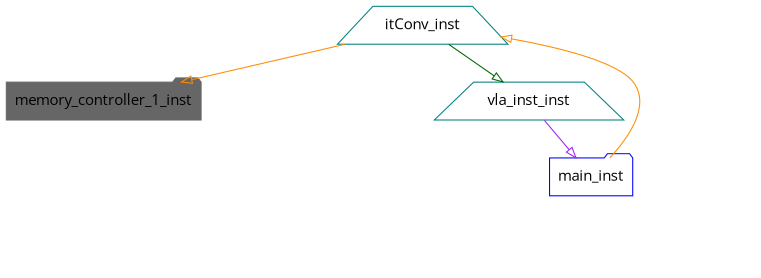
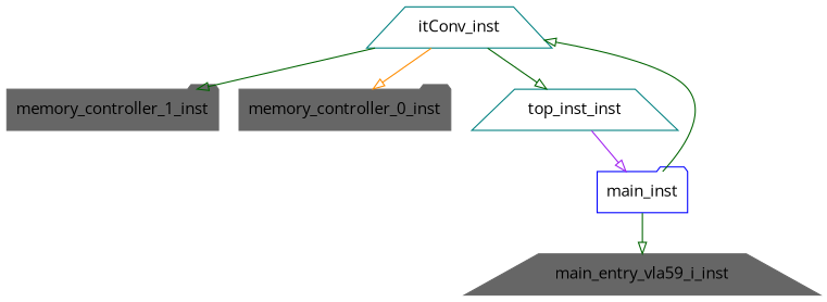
  digraph {
    fontname="Open Sans"
    node [color=gray40 fontname="Open Sans" shape=folder]
    edge [arrowhead=onormal color=darkorange fontname="Open Sans"]
    n1 [label=memory_controller_1_inst style=filled]
    n2 [color=teal label=itConv_inst shape=trapezium]
-   n4 [color=teal label=vla_inst_inst shape=trapezium]
+   n3 [label=memory_controller_0_inst style=filled]
+   n4 [color=teal label=top_inst_inst shape=trapezium]
+   n5 [label=main_entry_vla59_i_inst shape=trapezium style=filled]
    n6 [color=blue label=main_inst]
-   n2 -> n1
+   n2 -> n1 [color=darkgreen]
+   n2 -> n3
    n2 -> n4 [color=darkgreen]
    n4 -> n6 [color=purple]
-   n6 -> n2
+   n6 -> n2 [color=darkgreen]
+   n6 -> n5 [color=darkgreen]
  }
